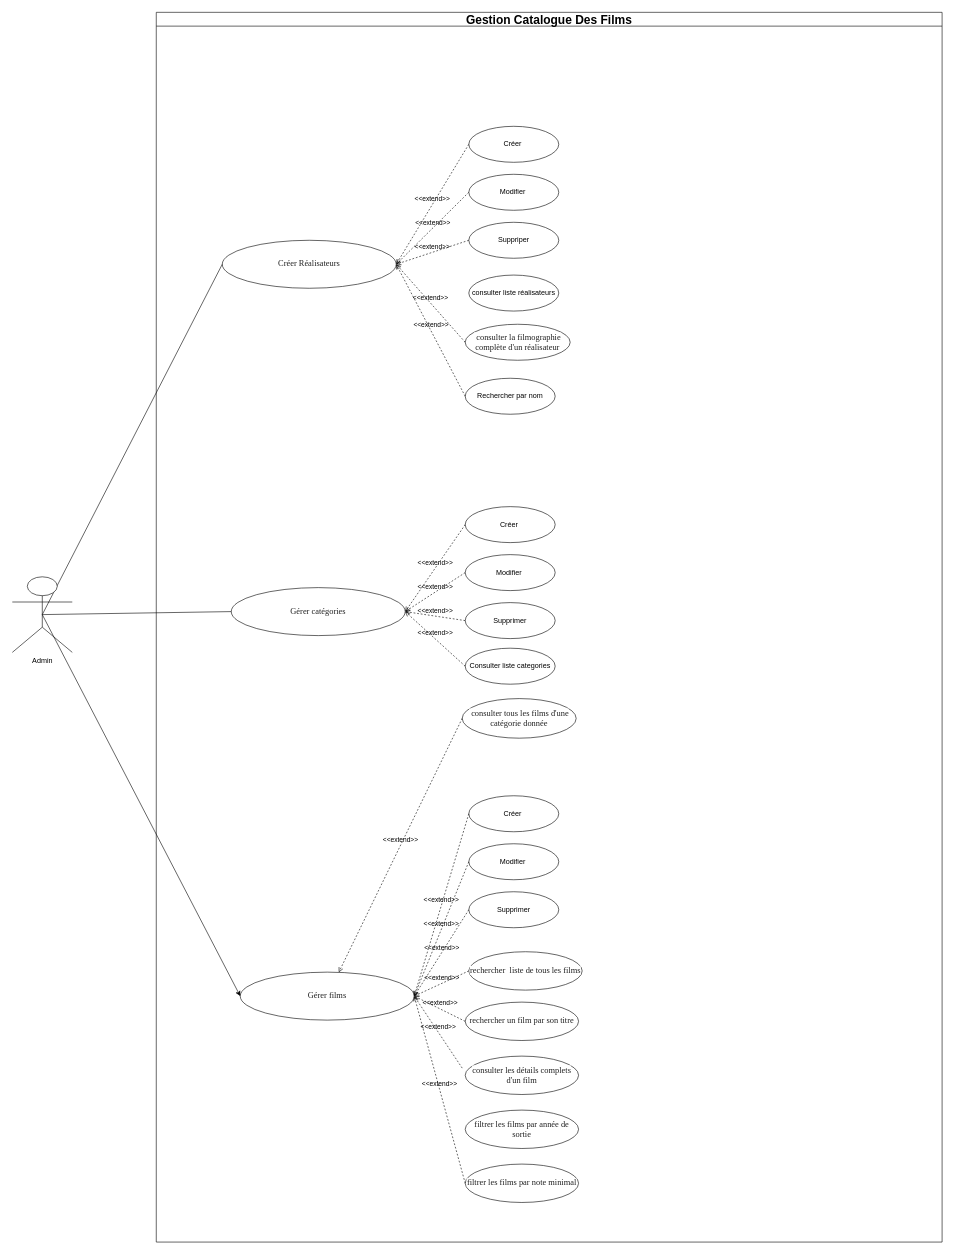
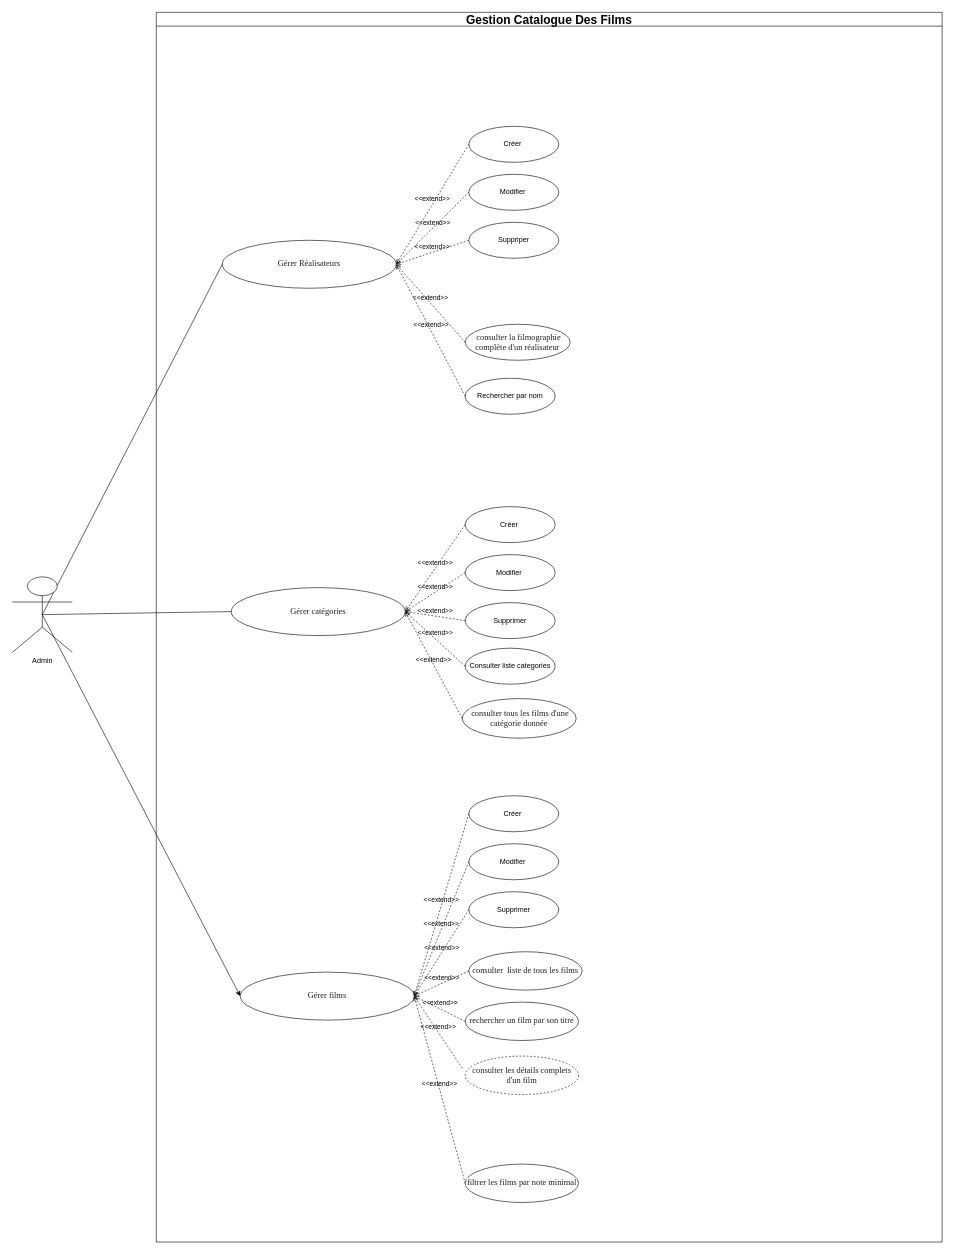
  <mxCell id="0" />
  <mxCell id="1" parent="0" />
  <mxCell id="2" value="&lt;font style=&quot;font-size: 20px;&quot;&gt;Gestion Catalogue Des Films&lt;/font&gt;" style="swimlane;whiteSpace=wrap;html=1;" vertex="1" parent="1"><mxGeometry x="260" y="20" width="1310" height="2050" as="geometry" /></mxCell>
  <mxCell id="3" value="&lt;span style=&quot;color: rgba(0, 0, 0, 0.88); font-family: &amp;quot;Nunito Sans&amp;quot;, &amp;quot;sans-serif&amp;quot;; font-size: 14px; text-align: left; background-color: rgb(255, 255, 255);&quot;&gt;Gérer catégories&lt;/span&gt;" style="ellipse;whiteSpace=wrap;html=1;" vertex="1" parent="2"><mxGeometry x="125" y="959" width="290" height="80" as="geometry" /></mxCell>
  <mxCell id="4" value="Supprimer" style="ellipse;whiteSpace=wrap;html=1;" vertex="1" parent="2"><mxGeometry x="515" y="984" width="150" height="60" as="geometry" /></mxCell>
  <mxCell id="5" value="Modifier&amp;nbsp;" style="ellipse;whiteSpace=wrap;html=1;" vertex="1" parent="2"><mxGeometry x="515" y="904" width="150" height="60" as="geometry" /></mxCell>
  <mxCell id="6" value="Créer&amp;nbsp;" style="ellipse;whiteSpace=wrap;html=1;" vertex="1" parent="2"><mxGeometry x="515" y="824" width="150" height="60" as="geometry" /></mxCell>
  <mxCell id="7" value="&amp;lt;&amp;lt;extend&amp;gt;&amp;gt;" style="html=1;verticalAlign=bottom;labelBackgroundColor=none;endArrow=open;endFill=0;dashed=1;exitX=0;exitY=0.5;exitDx=0;exitDy=0;entryX=1;entryY=0.5;entryDx=0;entryDy=0;" edge="1" parent="2" source="6" target="3"><mxGeometry width="160" relative="1" as="geometry"><mxPoint x="355" y="1074" as="sourcePoint" /><mxPoint x="445" y="924" as="targetPoint" /></mxGeometry></mxCell>
  <mxCell id="8" value="&amp;lt;&amp;lt;extend&amp;gt;&amp;gt;" style="html=1;verticalAlign=bottom;labelBackgroundColor=none;endArrow=open;endFill=0;dashed=1;exitX=0;exitY=0.5;exitDx=0;exitDy=0;entryX=1;entryY=0.5;entryDx=0;entryDy=0;" edge="1" parent="2" source="5" target="3"><mxGeometry width="160" relative="1" as="geometry"><mxPoint x="525" y="864" as="sourcePoint" /><mxPoint x="445" y="924" as="targetPoint" /></mxGeometry></mxCell>
  <mxCell id="9" value="&amp;lt;&amp;lt;extend&amp;gt;&amp;gt;" style="html=1;verticalAlign=bottom;labelBackgroundColor=none;endArrow=open;endFill=0;dashed=1;exitX=0;exitY=0.5;exitDx=0;exitDy=0;entryX=1;entryY=0.5;entryDx=0;entryDy=0;" edge="1" parent="2" source="4" target="3"><mxGeometry width="160" relative="1" as="geometry"><mxPoint x="505" y="1004" as="sourcePoint" /><mxPoint x="445" y="924" as="targetPoint" /></mxGeometry></mxCell>
  <mxCell id="10" value="Consulter liste categories" style="ellipse;whiteSpace=wrap;html=1;" vertex="1" parent="2"><mxGeometry x="515" y="1060" width="150" height="60" as="geometry" /></mxCell>
  <mxCell id="11" value="&amp;lt;&amp;lt;extend&amp;gt;&amp;gt;" style="html=1;verticalAlign=bottom;labelBackgroundColor=none;endArrow=open;endFill=0;dashed=1;exitX=0;exitY=0.5;exitDx=0;exitDy=0;entryX=1;entryY=0.5;entryDx=0;entryDy=0;" edge="1" parent="2" source="10" target="3"><mxGeometry width="160" relative="1" as="geometry"><mxPoint x="515" y="1054" as="sourcePoint" /><mxPoint x="415" y="984" as="targetPoint" /></mxGeometry></mxCell>
  <mxCell id="12" value="&lt;span style=&quot;color: rgba(0, 0, 0, 0.88); font-family: &amp;quot;Nunito Sans&amp;quot;, &amp;quot;sans-serif&amp;quot;; font-size: 14px; text-align: left; background-color: rgb(255, 255, 255);&quot;&gt;Gérer films&lt;/span&gt;" style="ellipse;whiteSpace=wrap;html=1;" vertex="1" parent="2"><mxGeometry x="140" y="1600" width="290" height="80" as="geometry" /></mxCell>
  <mxCell id="13" value="Supprimer" style="ellipse;whiteSpace=wrap;html=1;" vertex="1" parent="2"><mxGeometry x="521" y="1466" width="150" height="60" as="geometry" /></mxCell>
  <mxCell id="14" value="Modifier&amp;nbsp;" style="ellipse;whiteSpace=wrap;html=1;" vertex="1" parent="2"><mxGeometry x="521" y="1386" width="150" height="60" as="geometry" /></mxCell>
  <mxCell id="15" value="Créer&amp;nbsp;" style="ellipse;whiteSpace=wrap;html=1;" vertex="1" parent="2"><mxGeometry x="521" y="1306" width="150" height="60" as="geometry" /></mxCell>
  <mxCell id="16" value="&amp;lt;&amp;lt;extend&amp;gt;&amp;gt;" style="html=1;verticalAlign=bottom;labelBackgroundColor=none;endArrow=open;endFill=0;dashed=1;exitX=0;exitY=0.5;exitDx=0;exitDy=0;entryX=1;entryY=0.5;entryDx=0;entryDy=0;" edge="1" parent="2" source="15" target="12"><mxGeometry width="160" relative="1" as="geometry"><mxPoint x="361" y="1556" as="sourcePoint" /><mxPoint x="451" y="1406" as="targetPoint" /></mxGeometry></mxCell>
  <mxCell id="17" value="&amp;lt;&amp;lt;extend&amp;gt;&amp;gt;" style="html=1;verticalAlign=bottom;labelBackgroundColor=none;endArrow=open;endFill=0;dashed=1;exitX=0;exitY=0.5;exitDx=0;exitDy=0;entryX=1;entryY=0.5;entryDx=0;entryDy=0;" edge="1" parent="2" source="14" target="12"><mxGeometry width="160" relative="1" as="geometry"><mxPoint x="531" y="1346" as="sourcePoint" /><mxPoint x="451" y="1406" as="targetPoint" /></mxGeometry></mxCell>
  <mxCell id="18" value="&amp;lt;&amp;lt;extend&amp;gt;&amp;gt;" style="html=1;verticalAlign=bottom;labelBackgroundColor=none;endArrow=open;endFill=0;dashed=1;exitX=0;exitY=0.5;exitDx=0;exitDy=0;entryX=1;entryY=0.5;entryDx=0;entryDy=0;" edge="1" parent="2" source="13" target="12"><mxGeometry width="160" relative="1" as="geometry"><mxPoint x="511" y="1486" as="sourcePoint" /><mxPoint x="451" y="1406" as="targetPoint" /></mxGeometry></mxCell>
- <mxCell id="19" value="&lt;span style=&quot;color: rgba(0, 0, 0, 0.88); font-family: &amp;quot;Nunito Sans&amp;quot;, &amp;quot;sans-serif&amp;quot;; font-size: 14px; text-align: start; background-color: rgb(255, 255, 255);&quot;&gt;rechercher&amp;nbsp; liste de tous les films&lt;/span&gt;" style="ellipse;whiteSpace=wrap;html=1;" vertex="1" parent="2"><mxGeometry x="521" y="1566" width="189" height="64" as="geometry" /></mxCell>
+ <mxCell id="19" value="&lt;span style=&quot;color: rgba(0, 0, 0, 0.88); font-family: &amp;quot;Nunito Sans&amp;quot;, &amp;quot;sans-serif&amp;quot;; font-size: 14px; text-align: start; background-color: rgb(255, 255, 255);&quot;&gt;consulter&amp;nbsp; liste de tous les films&lt;/span&gt;" style="ellipse;whiteSpace=wrap;html=1;" vertex="1" parent="2"><mxGeometry x="521" y="1566" width="189" height="64" as="geometry" /></mxCell>
  <mxCell id="20" value="&amp;lt;&amp;lt;extend&amp;gt;&amp;gt;" style="html=1;verticalAlign=bottom;labelBackgroundColor=none;endArrow=open;endFill=0;dashed=1;exitX=0;exitY=0.5;exitDx=0;exitDy=0;entryX=1;entryY=0.5;entryDx=0;entryDy=0;" edge="1" parent="2" source="19" target="12"><mxGeometry width="160" relative="1" as="geometry"><mxPoint x="521" y="1536" as="sourcePoint" /><mxPoint x="421" y="1466" as="targetPoint" /></mxGeometry></mxCell>
- <mxCell id="21" value="&lt;span style=&quot;color: rgba(0, 0, 0, 0.88); font-family: &amp;quot;Nunito Sans&amp;quot;, &amp;quot;sans-serif&amp;quot;; font-size: 14px; text-align: left; background-color: rgb(255, 255, 255);&quot;&gt;Créer Réalisateurs&lt;/span&gt;" style="ellipse;whiteSpace=wrap;html=1;" vertex="1" parent="2"><mxGeometry x="110" y="380" width="290" height="80" as="geometry" /></mxCell>
+ <mxCell id="21" value="&lt;span style=&quot;color: rgba(0, 0, 0, 0.88); font-family: &amp;quot;Nunito Sans&amp;quot;, &amp;quot;sans-serif&amp;quot;; font-size: 14px; text-align: left; background-color: rgb(255, 255, 255);&quot;&gt;Gérer Réalisateurs&lt;/span&gt;" style="ellipse;whiteSpace=wrap;html=1;" vertex="1" parent="2"><mxGeometry x="110" y="380" width="290" height="80" as="geometry" /></mxCell>
  <mxCell id="22" value="Suppriper" style="ellipse;whiteSpace=wrap;html=1;" vertex="1" parent="2"><mxGeometry x="521" y="350" width="150" height="60" as="geometry" /></mxCell>
  <mxCell id="23" value="Modifier&amp;nbsp;" style="ellipse;whiteSpace=wrap;html=1;" vertex="1" parent="2"><mxGeometry x="521" y="270" width="150" height="60" as="geometry" /></mxCell>
  <mxCell id="24" value="Créer&amp;nbsp;" style="ellipse;whiteSpace=wrap;html=1;" vertex="1" parent="2"><mxGeometry x="521" y="190" width="150" height="60" as="geometry" /></mxCell>
  <mxCell id="25" value="&amp;lt;&amp;lt;extend&amp;gt;&amp;gt;" style="html=1;verticalAlign=bottom;labelBackgroundColor=none;endArrow=open;endFill=0;dashed=1;exitX=0;exitY=0.5;exitDx=0;exitDy=0;entryX=1;entryY=0.5;entryDx=0;entryDy=0;" edge="1" parent="2" source="24" target="21"><mxGeometry width="160" relative="1" as="geometry"><mxPoint x="361" y="440" as="sourcePoint" /><mxPoint x="451" y="290" as="targetPoint" /></mxGeometry></mxCell>
  <mxCell id="26" value="&amp;lt;&amp;lt;extend&amp;gt;&amp;gt;" style="html=1;verticalAlign=bottom;labelBackgroundColor=none;endArrow=open;endFill=0;dashed=1;exitX=0;exitY=0.5;exitDx=0;exitDy=0;entryX=1;entryY=0.5;entryDx=0;entryDy=0;" edge="1" parent="2" source="23" target="21"><mxGeometry width="160" relative="1" as="geometry"><mxPoint x="531" y="230" as="sourcePoint" /><mxPoint x="451" y="290" as="targetPoint" /></mxGeometry></mxCell>
  <mxCell id="27" value="&amp;lt;&amp;lt;extend&amp;gt;&amp;gt;" style="html=1;verticalAlign=bottom;labelBackgroundColor=none;endArrow=open;endFill=0;dashed=1;exitX=0;exitY=0.5;exitDx=0;exitDy=0;entryX=1;entryY=0.5;entryDx=0;entryDy=0;" edge="1" parent="2" source="22" target="21"><mxGeometry width="160" relative="1" as="geometry"><mxPoint x="511" y="370" as="sourcePoint" /><mxPoint x="451" y="290" as="targetPoint" /></mxGeometry></mxCell>
- <mxCell id="28" value="consulter liste réalisateurs" style="ellipse;whiteSpace=wrap;html=1;" vertex="1" parent="2"><mxGeometry x="521" y="438" width="150" height="60" as="geometry" /></mxCell>
  <mxCell id="29" value="Rechercher par nom" style="ellipse;whiteSpace=wrap;html=1;" vertex="1" parent="2"><mxGeometry x="515" y="610" width="150" height="60" as="geometry" /></mxCell>
  <mxCell id="30" value="&lt;span style=&quot;color: rgba(0, 0, 0, 0.88); font-family: &amp;quot;Nunito Sans&amp;quot;, &amp;quot;sans-serif&amp;quot;; font-size: 14px; text-align: start; background-color: rgb(255, 255, 255);&quot;&gt;&amp;nbsp;consulter la filmographie complète d'un réalisateur&lt;/span&gt;" style="ellipse;whiteSpace=wrap;html=1;" vertex="1" parent="2"><mxGeometry x="515" y="520" width="175" height="60" as="geometry" /></mxCell>
  <mxCell id="31" value="&amp;lt;&amp;lt;extend&amp;gt;&amp;gt;" style="html=1;verticalAlign=bottom;labelBackgroundColor=none;endArrow=open;endFill=0;dashed=1;exitX=0;exitY=0.5;exitDx=0;exitDy=0;entryX=1;entryY=0.5;entryDx=0;entryDy=0;" edge="1" parent="2" source="30" target="21"><mxGeometry width="160" relative="1" as="geometry"><mxPoint x="491" y="520" as="sourcePoint" /><mxPoint x="370" y="472" as="targetPoint" /></mxGeometry></mxCell>
  <mxCell id="32" value="&amp;lt;&amp;lt;extend&amp;gt;&amp;gt;" style="html=1;verticalAlign=bottom;labelBackgroundColor=none;endArrow=open;endFill=0;dashed=1;exitX=0;exitY=0.5;exitDx=0;exitDy=0;entryX=1;entryY=0.5;entryDx=0;entryDy=0;" edge="1" parent="2" source="29" target="21"><mxGeometry width="160" relative="1" as="geometry"><mxPoint x="505" y="590" as="sourcePoint" /><mxPoint x="390" y="460" as="targetPoint" /></mxGeometry></mxCell>
  <mxCell id="33" value="&lt;span style=&quot;color: rgba(0, 0, 0, 0.88); font-family: &amp;quot;Nunito Sans&amp;quot;, &amp;quot;sans-serif&amp;quot;; font-size: 14px; text-align: start; background-color: rgb(255, 255, 255);&quot;&gt;&amp;nbsp;consulter tous les films d'une catégorie donnée&lt;/span&gt;" style="ellipse;whiteSpace=wrap;html=1;" vertex="1" parent="2"><mxGeometry x="510" y="1144" width="190" height="66" as="geometry" /></mxCell>
- <mxCell id="34" value="&amp;lt;&amp;lt;extend&amp;gt;&amp;gt;" style="html=1;verticalAlign=bottom;labelBackgroundColor=none;endArrow=open;endFill=0;dashed=1;exitX=0;exitY=0.5;exitDx=0;exitDy=0;" edge="1" parent="2" source="33" target="12"><mxGeometry width="160" relative="1" as="geometry"><mxPoint x="460" y="1143" as="sourcePoint" /><mxPoint x="360" y="1037" as="targetPoint" /></mxGeometry></mxCell>
+ <mxCell id="34" value="&amp;lt;&amp;lt;extend&amp;gt;&amp;gt;" style="html=1;verticalAlign=bottom;labelBackgroundColor=none;endArrow=open;endFill=0;dashed=1;exitX=0;exitY=0.5;exitDx=0;exitDy=0;entryX=1;entryY=0.5;entryDx=0;entryDy=0;" edge="1" parent="2" source="33" target="3"><mxGeometry width="160" relative="1" as="geometry"><mxPoint x="460" y="1143" as="sourcePoint" /><mxPoint x="360" y="1037" as="targetPoint" /></mxGeometry></mxCell>
  <mxCell id="35" value="&lt;span style=&quot;color: rgba(0, 0, 0, 0.88); font-family: &amp;quot;Nunito Sans&amp;quot;, &amp;quot;sans-serif&amp;quot;; font-size: 14px; text-align: start; background-color: rgb(255, 255, 255);&quot;&gt;rechercher un film par son titre&lt;/span&gt;" style="ellipse;whiteSpace=wrap;html=1;" vertex="1" parent="2"><mxGeometry x="515" y="1650" width="189" height="64" as="geometry" /></mxCell>
- <mxCell id="36" value="&lt;span style=&quot;color: rgba(0, 0, 0, 0.88); font-family: &amp;quot;Nunito Sans&amp;quot;, &amp;quot;sans-serif&amp;quot;; font-size: 14px; text-align: start; background-color: rgb(255, 255, 255);&quot;&gt;consulter les détails complets d'un film&lt;/span&gt;" style="ellipse;whiteSpace=wrap;html=1;" vertex="1" parent="2"><mxGeometry x="515" y="1740" width="189" height="64" as="geometry" /></mxCell>
- <mxCell id="37" value="&lt;span style=&quot;color: rgba(0, 0, 0, 0.88); font-family: &amp;quot;Nunito Sans&amp;quot;, &amp;quot;sans-serif&amp;quot;; font-size: 14px; text-align: start; background-color: rgb(255, 255, 255);&quot;&gt;filtrer les films par année de sortie&lt;/span&gt;" style="ellipse;whiteSpace=wrap;html=1;" vertex="1" parent="2"><mxGeometry x="515" y="1830" width="189" height="64" as="geometry" /></mxCell>
+ <mxCell id="36" value="&lt;span style=&quot;color: rgba(0, 0, 0, 0.88); font-family: &amp;quot;Nunito Sans&amp;quot;, &amp;quot;sans-serif&amp;quot;; font-size: 14px; text-align: start; background-color: rgb(255, 255, 255);&quot;&gt;consulter les détails complets d'un film&lt;/span&gt;" style="ellipse;whiteSpace=wrap;html=1;dashed=1;" vertex="1" parent="2"><mxGeometry x="515" y="1740" width="189" height="64" as="geometry" /></mxCell>
  <mxCell id="38" value="&lt;span style=&quot;color: rgba(0, 0, 0, 0.88); font-family: &amp;quot;Nunito Sans&amp;quot;, &amp;quot;sans-serif&amp;quot;; font-size: 14px; text-align: start; background-color: rgb(255, 255, 255);&quot;&gt;filtrer les films par note minimal&lt;/span&gt;" style="ellipse;whiteSpace=wrap;html=1;" vertex="1" parent="2"><mxGeometry x="515" y="1920" width="189" height="64" as="geometry" /></mxCell>
  <mxCell id="39" value="&amp;lt;&amp;lt;extend&amp;gt;&amp;gt;" style="html=1;verticalAlign=bottom;labelBackgroundColor=none;endArrow=open;endFill=0;dashed=1;exitX=0;exitY=0.5;exitDx=0;exitDy=0;entryX=1;entryY=0.5;entryDx=0;entryDy=0;" edge="1" parent="2" source="35" target="12"><mxGeometry width="160" relative="1" as="geometry"><mxPoint x="531" y="1630" as="sourcePoint" /><mxPoint x="440" y="1672" as="targetPoint" /></mxGeometry></mxCell>
  <mxCell id="40" value="&amp;lt;&amp;lt;extend&amp;gt;&amp;gt;" style="html=1;verticalAlign=bottom;labelBackgroundColor=none;endArrow=open;endFill=0;dashed=1;entryX=1;entryY=0.5;entryDx=0;entryDy=0;" edge="1" parent="2" target="12"><mxGeometry width="160" relative="1" as="geometry"><mxPoint x="510" y="1760" as="sourcePoint" /><mxPoint x="425" y="1680" as="targetPoint" /></mxGeometry></mxCell>
  <mxCell id="41" value="&amp;lt;&amp;lt;extend&amp;gt;&amp;gt;" style="html=1;verticalAlign=bottom;labelBackgroundColor=none;endArrow=open;endFill=0;dashed=1;exitX=0;exitY=0.5;exitDx=0;exitDy=0;entryX=1;entryY=0.5;entryDx=0;entryDy=0;" edge="1" parent="2" source="38" target="12"><mxGeometry width="160" relative="1" as="geometry"><mxPoint x="500" y="1942" as="sourcePoint" /><mxPoint x="430" y="1680" as="targetPoint" /></mxGeometry></mxCell>
  <mxCell id="42" style="edgeStyle=none;html=1;exitX=0.5;exitY=0.5;exitDx=0;exitDy=0;exitPerimeter=0;entryX=0;entryY=0.5;entryDx=0;entryDy=0;endArrow=none;endFill=0;" edge="1" parent="1" source="44" target="21"><mxGeometry relative="1" as="geometry"><mxPoint x="380" y="380" as="targetPoint" /></mxGeometry></mxCell>
  <mxCell id="43" style="edgeStyle=none;html=1;exitX=0.5;exitY=0.5;exitDx=0;exitDy=0;exitPerimeter=0;entryX=0;entryY=0.5;entryDx=0;entryDy=0;" edge="1" parent="1" source="44" target="12"><mxGeometry relative="1" as="geometry" /></mxCell>
  <mxCell id="44" value="&lt;span style=&quot;color: rgb(0, 0, 0);&quot;&gt;Admin&lt;/span&gt;" style="shape=umlActor;verticalLabelPosition=bottom;verticalAlign=top;html=1;outlineConnect=0;" vertex="1" parent="1"><mxGeometry x="20" y="961" width="100" height="126" as="geometry" /></mxCell>
  <mxCell id="45" style="edgeStyle=none;html=1;exitX=0;exitY=0.5;exitDx=0;exitDy=0;entryX=0.5;entryY=0.5;entryDx=0;entryDy=0;entryPerimeter=0;endArrow=none;endFill=0;" edge="1" parent="1" source="3" target="44"><mxGeometry relative="1" as="geometry" /></mxCell>
